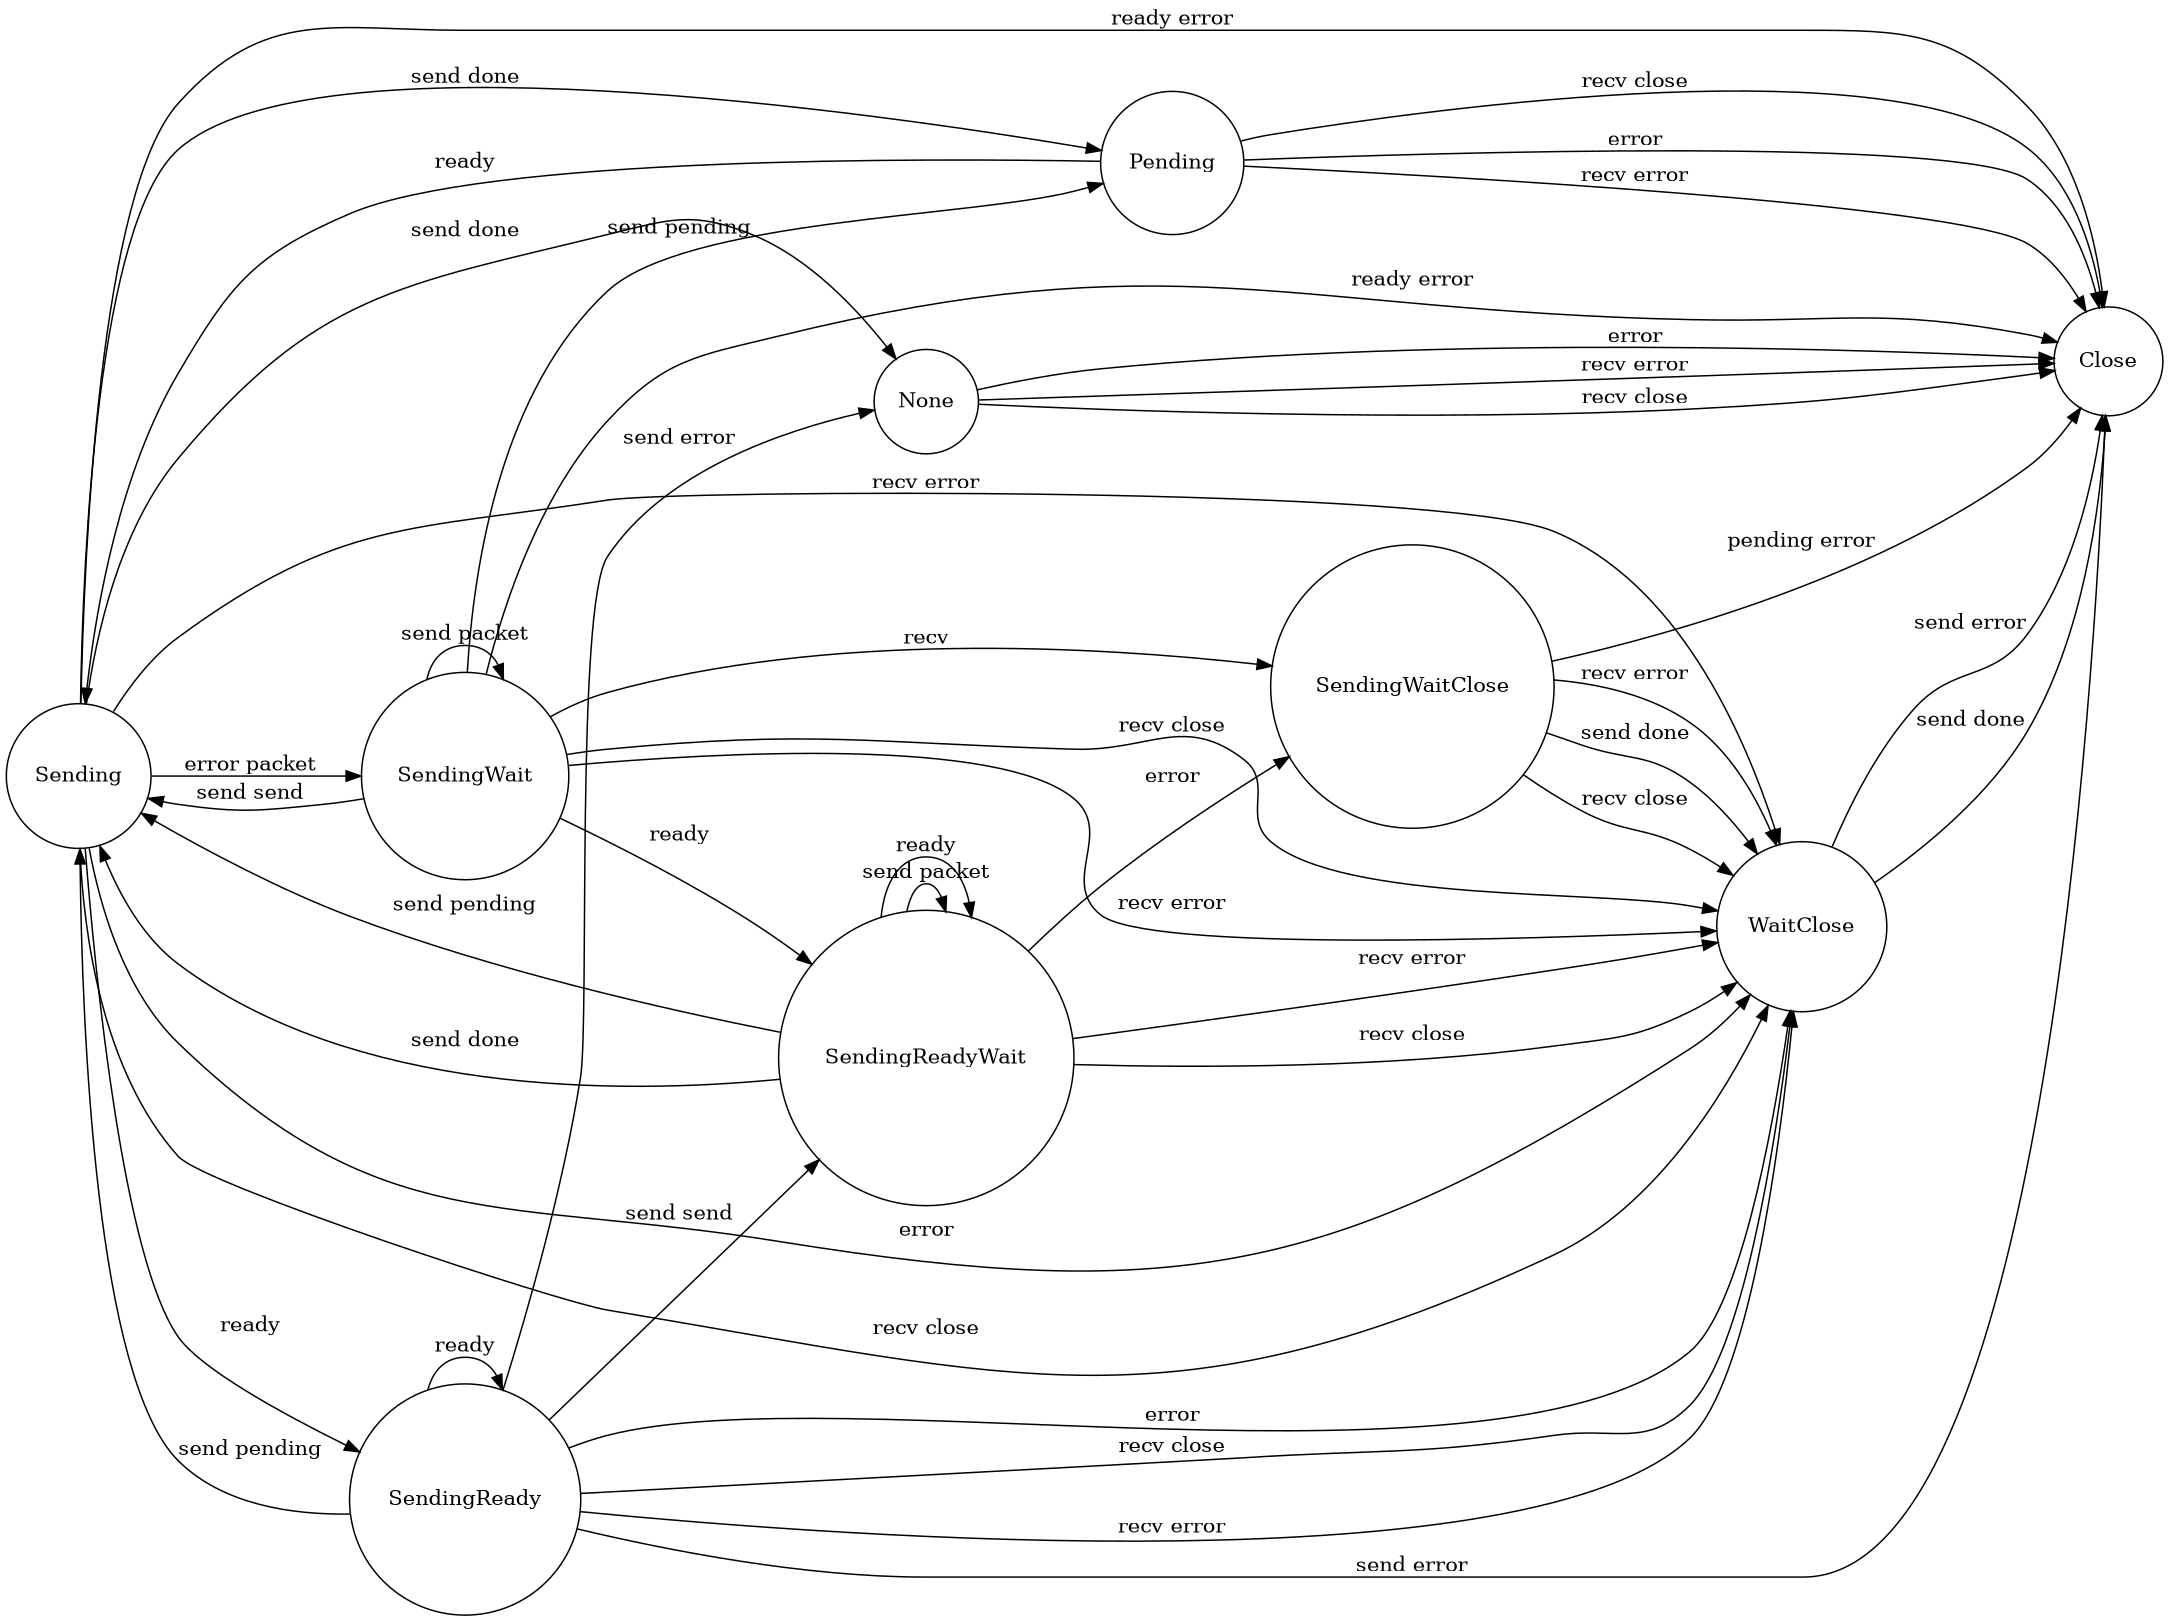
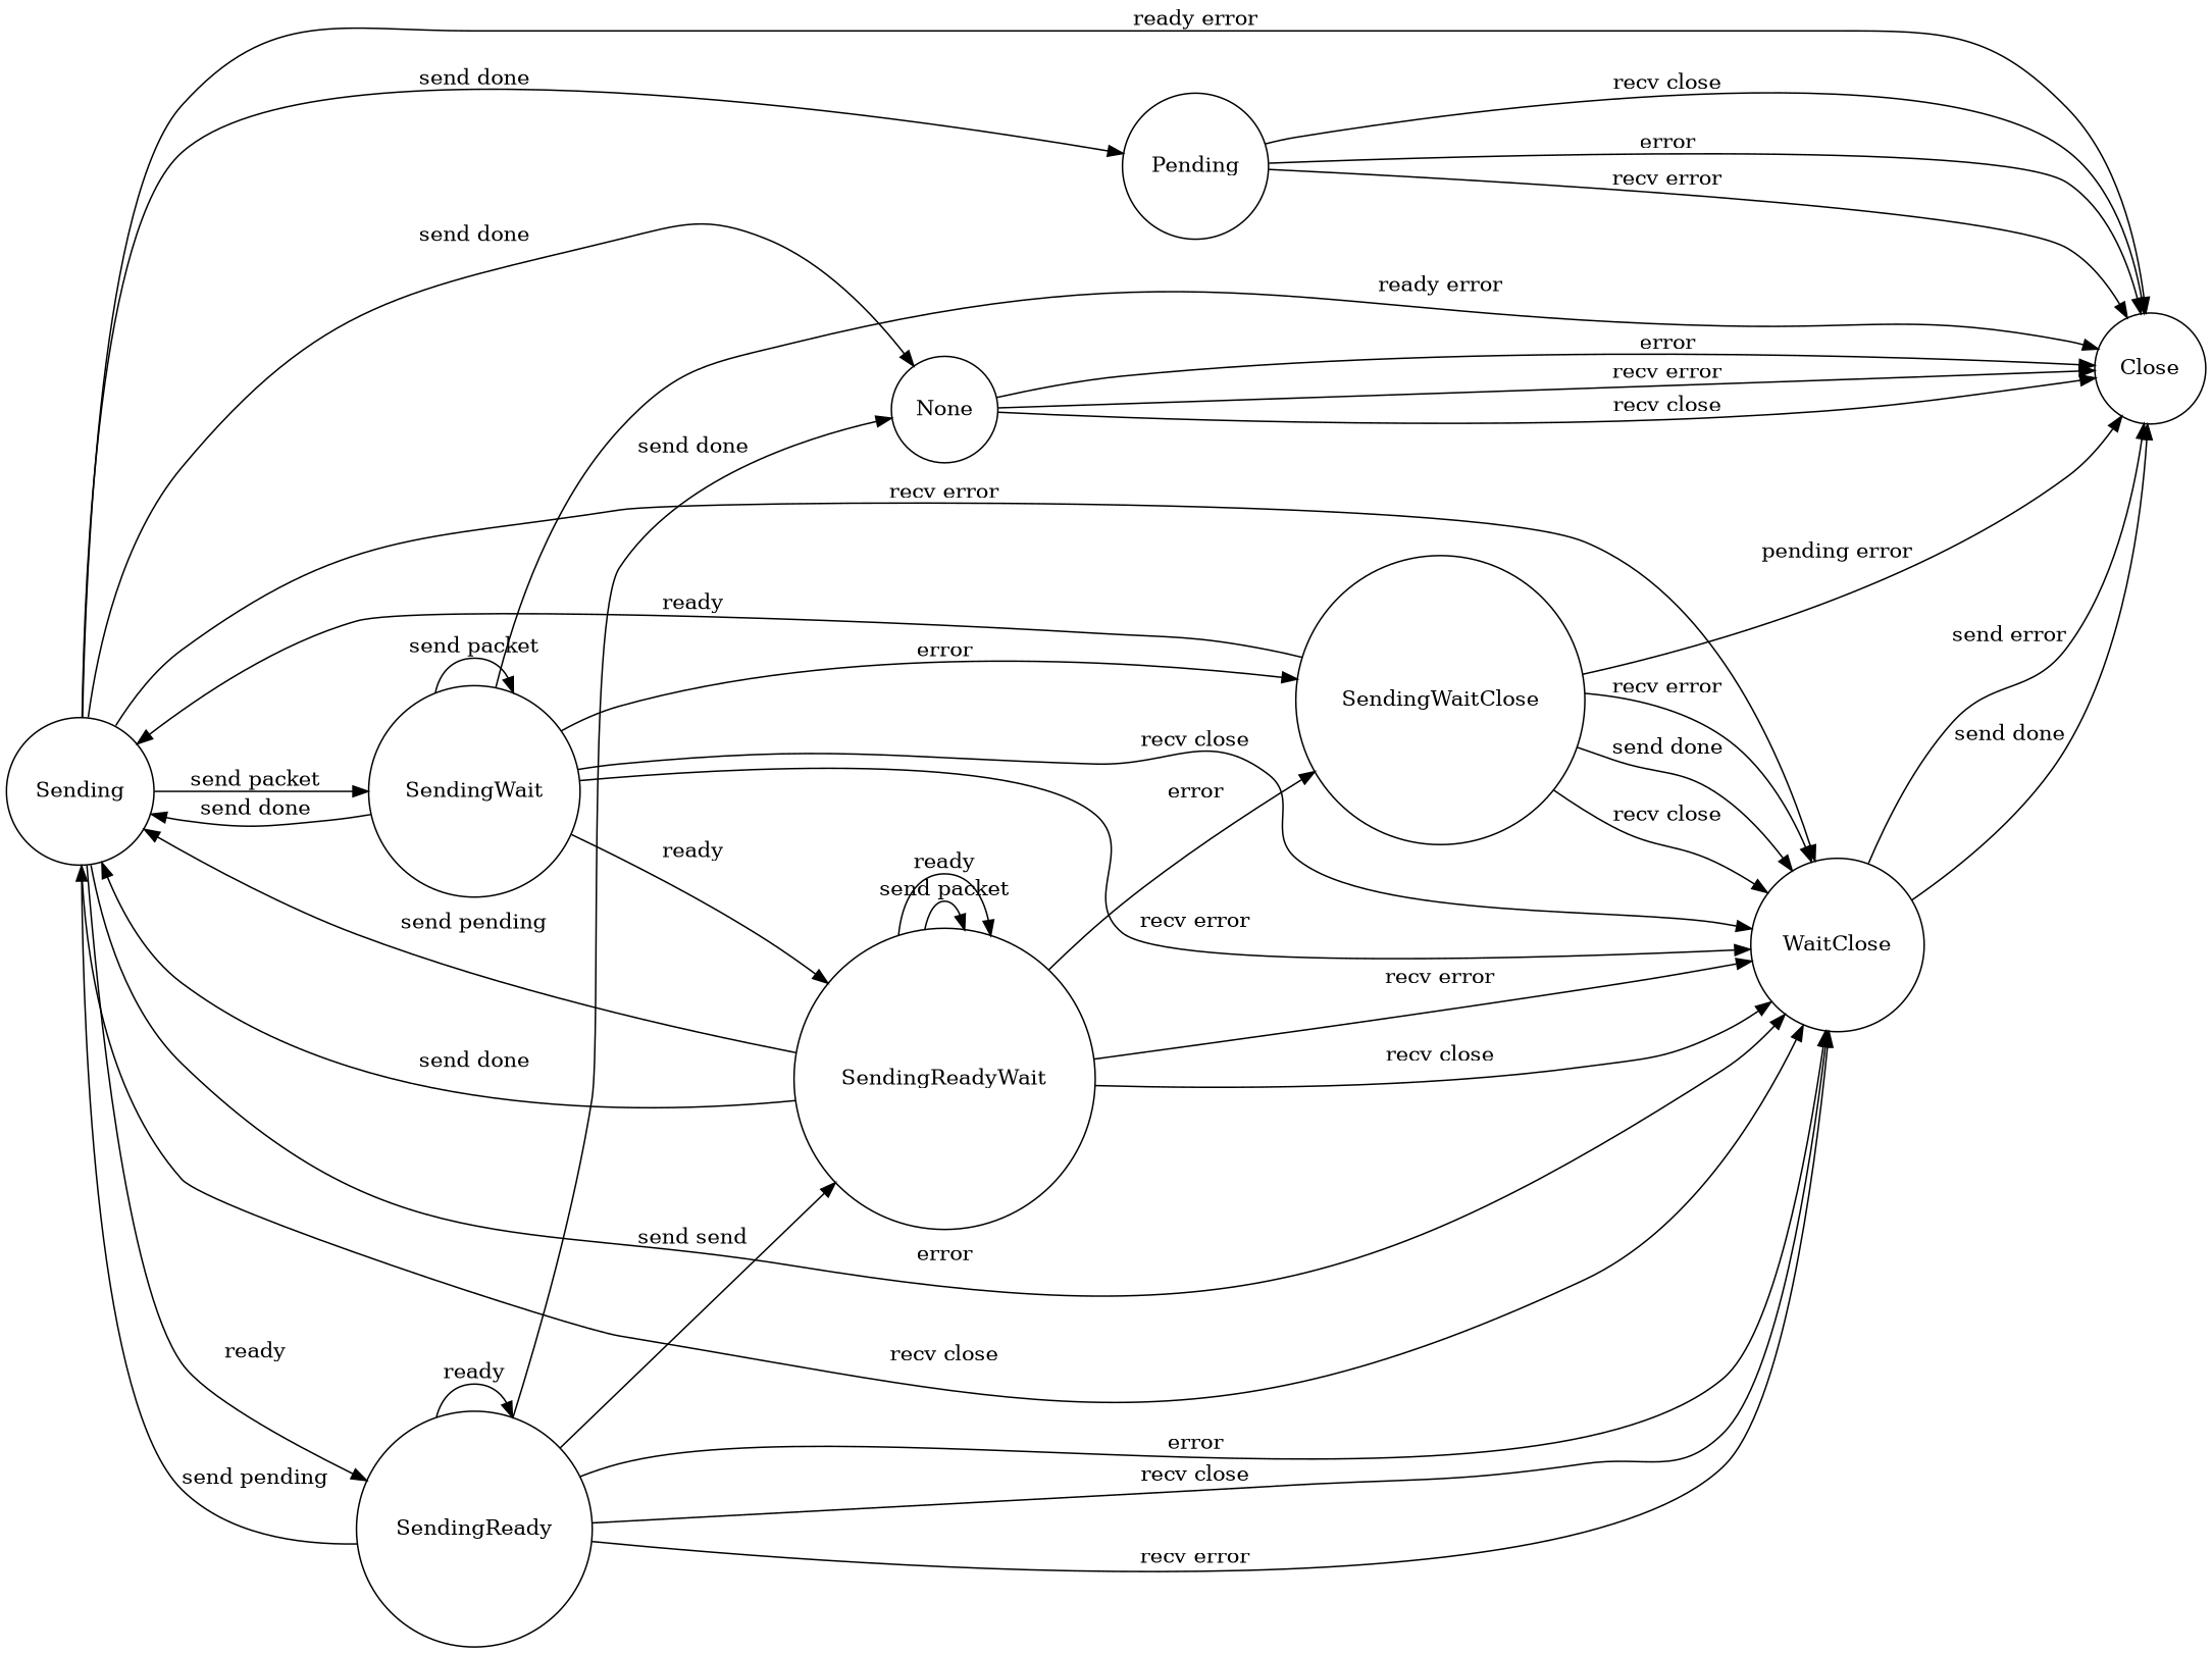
  digraph {
    rankdir=LR
    node [shape=circle]
    None
    Close
    Sending
    SendingWait
    Pending
    SendingReady
    WaitClose
    SendingReadyWait
    SendingWaitClose
    None -> Close [label=error]
    None -> Close [label="recv error"]
    None -> Close [label="recv close"]
    Sending -> None [label="send done"]
    Sending -> Close [label="ready error"]
-   Sending -> SendingWait [label="error packet"]
+   Sending -> SendingWait [label="send packet"]
    Sending -> Pending [label="send done"]
    Sending -> SendingReady [label=ready]
    Sending -> WaitClose [label=error]
    Sending -> WaitClose [label="recv close"]
    Sending -> WaitClose [label="recv error"]
    SendingWait -> Close [label="ready error"]
-   SendingWait -> Sending [label="send send"]
+   SendingWait -> Sending [label="send done"]
    SendingWait -> SendingWait [label="send packet"]
-   SendingWait -> Pending [label="send pending"]
    SendingWait -> WaitClose [label="recv close"]
    SendingWait -> WaitClose [label="recv error"]
    SendingWait -> SendingReadyWait [label=ready]
-   SendingWait -> SendingWaitClose [label=recv]
+   SendingWait -> SendingWaitClose [label=error]
    Pending -> Close [label=error]
    Pending -> Close [label="recv error"]
    Pending -> Close [label="recv close"]
-   Pending -> Sending [label=ready]
-   SendingReady -> None [label="send error"]
-   SendingReady -> Close [label="send error"]
+   SendingWaitClose -> Sending [label=ready]
+   SendingReady -> None [label="send done"]
    SendingReady -> Sending [label="send pending"]
    SendingReady -> SendingReady [label=ready]
    SendingReady -> WaitClose [label=error]
    SendingReady -> WaitClose [label="recv close"]
    SendingReady -> WaitClose [label="recv error"]
    SendingReady -> SendingReadyWait [label="send send"]
    WaitClose -> Close [label="send done"]
    WaitClose -> Close [label="send error"]
    SendingReadyWait -> Sending [label="send done"]
    SendingReadyWait -> Sending [label="send pending"]
    SendingReadyWait -> WaitClose [label="recv close"]
    SendingReadyWait -> WaitClose [label="recv error"]
    SendingReadyWait -> SendingReadyWait [label="send packet"]
    SendingReadyWait -> SendingReadyWait [label=ready]
    SendingReadyWait -> SendingWaitClose [label=error]
    SendingWaitClose -> Close [label="pending error"]
    SendingWaitClose -> WaitClose [label="send done"]
    SendingWaitClose -> WaitClose [label="recv close"]
    SendingWaitClose -> WaitClose [label="recv error"]
  }
